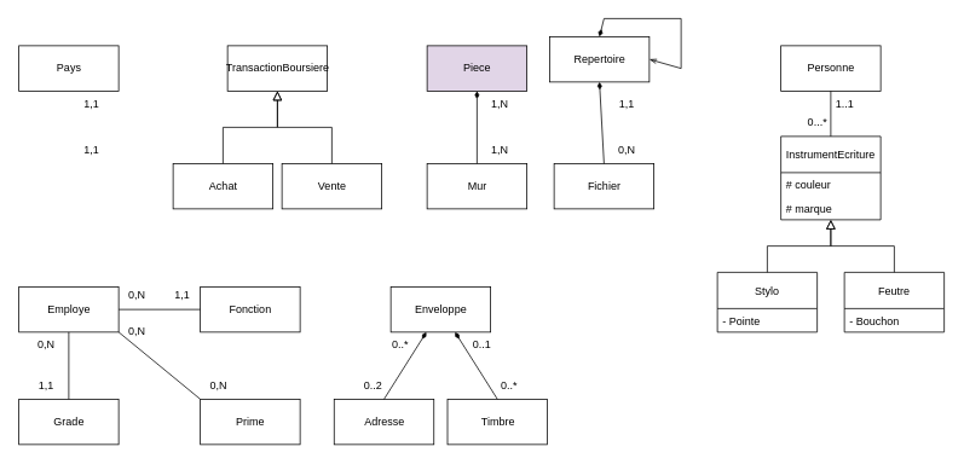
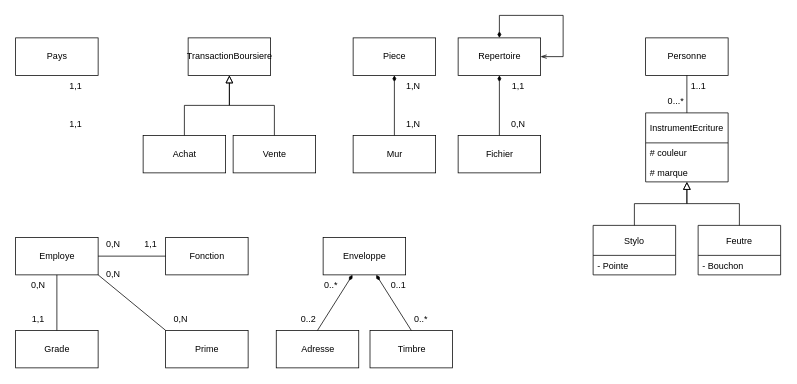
  <mxCell id="0" />
  <mxCell id="1" parent="0" />
  <mxCell id="2" value="Pays" style="html=1;" vertex="1" parent="1"><mxGeometry x="20" y="50" width="110" height="50" as="geometry" /></mxCell>
  <mxCell id="3" value="1,1" style="text;html=1;align=center;verticalAlign=middle;resizable=0;points=[];autosize=1;strokeColor=none;fillColor=none;" vertex="1" parent="1"><mxGeometry x="80" y="100" width="40" height="30" as="geometry" /></mxCell>
  <mxCell id="4" value="1,1" style="text;html=1;align=center;verticalAlign=middle;resizable=0;points=[];autosize=1;strokeColor=none;fillColor=none;" vertex="1" parent="1"><mxGeometry x="80" y="150" width="40" height="30" as="geometry" /></mxCell>
  <mxCell id="5" value="TransactionBoursiere" style="html=1;" vertex="1" parent="1"><mxGeometry x="250" y="50" width="110" height="50" as="geometry" /></mxCell>
  <mxCell id="6" value="Achat" style="html=1;" vertex="1" parent="1"><mxGeometry x="190" y="180" width="110" height="50" as="geometry" /></mxCell>
  <mxCell id="7" value="Vente" style="html=1;" vertex="1" parent="1"><mxGeometry x="310" y="180" width="110" height="50" as="geometry" /></mxCell>
  <mxCell id="8" value="" style="edgeStyle=elbowEdgeStyle;elbow=vertical;endArrow=block;html=1;curved=0;rounded=0;endSize=8;startSize=8;exitX=0.5;exitY=0;exitDx=0;exitDy=0;endFill=0;" edge="1" parent="1" source="6" target="5"><mxGeometry width="50" height="50" relative="1" as="geometry"><mxPoint x="185" y="200" as="sourcePoint" /><mxPoint x="245" y="140" as="targetPoint" /></mxGeometry></mxCell>
  <mxCell id="9" value="" style="edgeStyle=elbowEdgeStyle;elbow=vertical;endArrow=block;html=1;curved=0;rounded=0;endSize=8;startSize=8;endFill=0;" edge="1" parent="1" source="7" target="5"><mxGeometry width="50" height="50" relative="1" as="geometry"><mxPoint x="255" y="190" as="sourcePoint" /><mxPoint x="310" y="100" as="targetPoint" /></mxGeometry></mxCell>
- <mxCell id="10" value="Piece" style="html=1;fillColor=#e1d5e7;" vertex="1" parent="1"><mxGeometry x="470" y="50" width="110" height="50" as="geometry" /></mxCell>
+ <mxCell id="10" value="Piece" style="html=1;" vertex="1" parent="1"><mxGeometry x="470" y="50" width="110" height="50" as="geometry" /></mxCell>
  <mxCell id="11" value="Mur" style="html=1;" vertex="1" parent="1"><mxGeometry x="470" y="180" width="110" height="50" as="geometry" /></mxCell>
  <mxCell id="12" value="" style="endArrow=none;html=1;rounded=0;exitX=0.5;exitY=1;exitDx=0;exitDy=0;entryX=0.5;entryY=0;entryDx=0;entryDy=0;startArrow=diamondThin;startFill=1;strokeWidth=1;" edge="1" parent="1" source="10" target="11"><mxGeometry relative="1" as="geometry"><mxPoint x="530" y="330" as="sourcePoint" /><mxPoint x="690" y="330" as="targetPoint" /></mxGeometry></mxCell>
  <mxCell id="13" value="1,N" style="text;html=1;align=center;verticalAlign=middle;resizable=0;points=[];autosize=1;strokeColor=none;fillColor=none;" vertex="1" parent="1"><mxGeometry x="530" y="100" width="40" height="30" as="geometry" /></mxCell>
  <mxCell id="14" value="1,N" style="text;html=1;align=center;verticalAlign=middle;resizable=0;points=[];autosize=1;strokeColor=none;fillColor=none;" vertex="1" parent="1"><mxGeometry x="530" y="150" width="40" height="30" as="geometry" /></mxCell>
- <mxCell id="15" value="Repertoire" style="html=1;" vertex="1" parent="1"><mxGeometry x="605" y="40" width="110" height="50" as="geometry" /></mxCell>
+ <mxCell id="15" value="Repertoire" style="html=1;" vertex="1" parent="1"><mxGeometry x="610" y="50" width="110" height="50" as="geometry" /></mxCell>
  <mxCell id="16" value="Fichier" style="html=1;" vertex="1" parent="1"><mxGeometry x="610" y="180" width="110" height="50" as="geometry" /></mxCell>
  <mxCell id="17" value="" style="endArrow=none;html=1;rounded=0;exitX=0.5;exitY=1;exitDx=0;exitDy=0;entryX=0.5;entryY=0;entryDx=0;entryDy=0;startArrow=diamondThin;startFill=1;strokeWidth=1;" edge="1" parent="1" source="15" target="16"><mxGeometry relative="1" as="geometry"><mxPoint x="670" y="330" as="sourcePoint" /><mxPoint x="830" y="330" as="targetPoint" /></mxGeometry></mxCell>
  <mxCell id="18" value="1,1" style="text;html=1;align=center;verticalAlign=middle;resizable=0;points=[];autosize=1;strokeColor=none;fillColor=none;" vertex="1" parent="1"><mxGeometry x="670" y="100" width="40" height="30" as="geometry" /></mxCell>
  <mxCell id="19" value="0,N" style="text;html=1;align=center;verticalAlign=middle;resizable=0;points=[];autosize=1;strokeColor=none;fillColor=none;" vertex="1" parent="1"><mxGeometry x="670" y="150" width="40" height="30" as="geometry" /></mxCell>
  <mxCell id="20" value="Personne" style="html=1;" vertex="1" parent="1"><mxGeometry x="860" y="50" width="110" height="50" as="geometry" /></mxCell>
  <mxCell id="21" value="InstrumentEcriture" style="swimlane;fontStyle=0;childLayout=stackLayout;horizontal=1;startSize=40;fillColor=none;horizontalStack=0;resizeParent=1;resizeParentMax=0;resizeLast=0;collapsible=1;marginBottom=0;" vertex="1" parent="1"><mxGeometry x="860" y="150" width="110" height="92" as="geometry" /></mxCell>
  <mxCell id="22" value="# couleur" style="text;strokeColor=none;fillColor=none;align=left;verticalAlign=top;spacingLeft=4;spacingRight=4;overflow=hidden;rotatable=0;points=[[0,0.5],[1,0.5]];portConstraint=eastwest;" vertex="1" parent="21"><mxGeometry y="40" width="110" height="26" as="geometry" /></mxCell>
  <mxCell id="23" value="# marque" style="text;strokeColor=none;fillColor=none;align=left;verticalAlign=top;spacingLeft=4;spacingRight=4;overflow=hidden;rotatable=0;points=[[0,0.5],[1,0.5]];portConstraint=eastwest;" vertex="1" parent="21"><mxGeometry y="66" width="110" height="26" as="geometry" /></mxCell>
  <mxCell id="24" value="Stylo" style="swimlane;fontStyle=0;childLayout=stackLayout;horizontal=1;startSize=40;fillColor=none;horizontalStack=0;resizeParent=1;resizeParentMax=0;resizeLast=0;collapsible=1;marginBottom=0;" vertex="1" parent="1"><mxGeometry x="790" y="300" width="110" height="66" as="geometry" /></mxCell>
  <mxCell id="25" value="- Pointe" style="text;strokeColor=none;fillColor=none;align=left;verticalAlign=top;spacingLeft=4;spacingRight=4;overflow=hidden;rotatable=0;points=[[0,0.5],[1,0.5]];portConstraint=eastwest;" vertex="1" parent="24"><mxGeometry y="40" width="110" height="26" as="geometry" /></mxCell>
  <mxCell id="26" value="Feutre" style="swimlane;fontStyle=0;childLayout=stackLayout;horizontal=1;startSize=40;fillColor=none;horizontalStack=0;resizeParent=1;resizeParentMax=0;resizeLast=0;collapsible=1;marginBottom=0;" vertex="1" parent="1"><mxGeometry x="930" y="300" width="110" height="66" as="geometry" /></mxCell>
  <mxCell id="27" value="- Bouchon" style="text;strokeColor=none;fillColor=none;align=left;verticalAlign=top;spacingLeft=4;spacingRight=4;overflow=hidden;rotatable=0;points=[[0,0.5],[1,0.5]];portConstraint=eastwest;" vertex="1" parent="26"><mxGeometry y="40" width="110" height="26" as="geometry" /></mxCell>
  <mxCell id="28" value="" style="edgeStyle=elbowEdgeStyle;elbow=vertical;endArrow=block;html=1;curved=0;rounded=0;endSize=8;startSize=8;endFill=0;exitX=0.5;exitY=0;exitDx=0;exitDy=0;" edge="1" parent="1" source="26" target="23"><mxGeometry width="50" height="50" relative="1" as="geometry"><mxPoint x="1060" y="280" as="sourcePoint" /><mxPoint x="1000" y="200" as="targetPoint" /></mxGeometry></mxCell>
  <mxCell id="29" value="" style="edgeStyle=elbowEdgeStyle;elbow=vertical;endArrow=block;html=1;curved=0;rounded=0;endSize=8;startSize=8;endFill=0;exitX=0.5;exitY=0;exitDx=0;exitDy=0;" edge="1" parent="1" source="24" target="21"><mxGeometry width="50" height="50" relative="1" as="geometry"><mxPoint x="995" y="310" as="sourcePoint" /><mxPoint x="920" y="240" as="targetPoint" /></mxGeometry></mxCell>
  <mxCell id="30" value="" style="endArrow=none;html=1;rounded=0;strokeWidth=1;exitX=0.5;exitY=1;exitDx=0;exitDy=0;" edge="1" parent="1" source="20" target="21"><mxGeometry relative="1" as="geometry"><mxPoint x="630" y="330" as="sourcePoint" /><mxPoint x="790" y="330" as="targetPoint" /></mxGeometry></mxCell>
  <mxCell id="31" value="1..1" style="text;html=1;align=center;verticalAlign=middle;resizable=0;points=[];autosize=1;strokeColor=none;fillColor=none;" vertex="1" parent="1"><mxGeometry x="910" y="100" width="40" height="30" as="geometry" /></mxCell>
  <mxCell id="32" value="0...*" style="text;html=1;align=center;verticalAlign=middle;resizable=0;points=[];autosize=1;strokeColor=none;fillColor=none;" vertex="1" parent="1"><mxGeometry x="880" y="120" width="40" height="30" as="geometry" /></mxCell>
  <mxCell id="33" value="" style="endArrow=openThin;html=1;rounded=0;entryX=1;entryY=0.5;entryDx=0;entryDy=0;startArrow=diamondThin;startFill=1;strokeWidth=1;exitX=0.5;exitY=0;exitDx=0;exitDy=0;endFill=0;" edge="1" parent="1" source="15" target="15"><mxGeometry relative="1" as="geometry"><mxPoint x="750" as="sourcePoint" y="0" /><mxPoint x="750" y="90" as="targetPoint" /><Array as="points"><mxPoint x="665" y="20" /><mxPoint x="750" y="20" /><mxPoint x="750" y="75" /></Array></mxGeometry></mxCell>
  <mxCell id="34" value="Employe" style="html=1;" vertex="1" parent="1"><mxGeometry x="20" y="316" width="110" height="50" as="geometry" /></mxCell>
  <mxCell id="35" value="Fonction" style="html=1;" vertex="1" parent="1"><mxGeometry x="220" y="316" width="110" height="50" as="geometry" /></mxCell>
  <mxCell id="36" value="Grade" style="html=1;" vertex="1" parent="1"><mxGeometry x="20" y="440" width="110" height="50" as="geometry" /></mxCell>
  <mxCell id="37" value="Prime" style="html=1;" vertex="1" parent="1"><mxGeometry x="220" y="440" width="110" height="50" as="geometry" /></mxCell>
  <mxCell id="38" value="" style="endArrow=none;html=1;rounded=0;entryX=1;entryY=0.5;entryDx=0;entryDy=0;startArrow=none;startFill=0;strokeWidth=1;" edge="1" parent="1" source="35" target="34"><mxGeometry relative="1" as="geometry"><mxPoint x="160" y="310" as="sourcePoint" /><mxPoint x="160" y="390" as="targetPoint" /></mxGeometry></mxCell>
  <mxCell id="39" value="" style="endArrow=none;html=1;rounded=0;startArrow=none;startFill=0;strokeWidth=1;entryX=0.5;entryY=1;entryDx=0;entryDy=0;" edge="1" parent="1" source="36" target="34"><mxGeometry relative="1" as="geometry"><mxPoint x="170" y="434" as="sourcePoint" /><mxPoint x="170" y="360" as="targetPoint" /></mxGeometry></mxCell>
  <mxCell id="40" value="" style="endArrow=none;html=1;rounded=0;startArrow=none;startFill=0;strokeWidth=1;entryX=1;entryY=1;entryDx=0;entryDy=0;exitX=0;exitY=0;exitDx=0;exitDy=0;" edge="1" parent="1" source="37" target="34"><mxGeometry relative="1" as="geometry"><mxPoint x="295" y="460" as="sourcePoint" /><mxPoint x="295" y="386" as="targetPoint" /></mxGeometry></mxCell>
  <mxCell id="41" value="0,N" style="text;html=1;align=center;verticalAlign=middle;resizable=0;points=[];autosize=1;strokeColor=none;fillColor=none;" vertex="1" parent="1"><mxGeometry x="30" y="365" width="40" height="30" as="geometry" /></mxCell>
  <mxCell id="42" value="1,1" style="text;html=1;align=center;verticalAlign=middle;resizable=0;points=[];autosize=1;strokeColor=none;fillColor=none;" vertex="1" parent="1"><mxGeometry x="30" y="410" width="40" height="30" as="geometry" /></mxCell>
  <mxCell id="43" value="0,N" style="text;html=1;align=center;verticalAlign=middle;resizable=0;points=[];autosize=1;strokeColor=none;fillColor=none;" vertex="1" parent="1"><mxGeometry x="220" y="410" width="40" height="30" as="geometry" /></mxCell>
  <mxCell id="44" value="0,N" style="text;html=1;align=center;verticalAlign=middle;resizable=0;points=[];autosize=1;strokeColor=none;fillColor=none;" vertex="1" parent="1"><mxGeometry x="130" y="350" width="40" height="30" as="geometry" /></mxCell>
  <mxCell id="45" value="0,N" style="text;html=1;align=center;verticalAlign=middle;resizable=0;points=[];autosize=1;strokeColor=none;fillColor=none;" vertex="1" parent="1"><mxGeometry x="130" y="310" width="40" height="30" as="geometry" /></mxCell>
  <mxCell id="46" value="1,1" style="text;html=1;align=center;verticalAlign=middle;resizable=0;points=[];autosize=1;strokeColor=none;fillColor=none;" vertex="1" parent="1"><mxGeometry x="180" y="310" width="40" height="30" as="geometry" /></mxCell>
  <mxCell id="47" value="Enveloppe" style="html=1;" vertex="1" parent="1"><mxGeometry x="430" y="316" width="110" height="50" as="geometry" /></mxCell>
  <mxCell id="48" value="Adresse" style="html=1;" vertex="1" parent="1"><mxGeometry x="367.5" y="440" width="110" height="50" as="geometry" /></mxCell>
  <mxCell id="49" value="" style="endArrow=none;html=1;rounded=0;entryX=0.5;entryY=0;entryDx=0;entryDy=0;startArrow=diamondThin;startFill=1;strokeWidth=1;" edge="1" parent="1" source="47" target="48"><mxGeometry relative="1" as="geometry"><mxPoint x="450" y="596" as="sourcePoint" /><mxPoint x="610" y="596" as="targetPoint" /></mxGeometry></mxCell>
  <mxCell id="50" value="0..*" style="text;html=1;align=center;verticalAlign=middle;resizable=0;points=[];autosize=1;strokeColor=none;fillColor=none;" vertex="1" parent="1"><mxGeometry x="420" y="365" width="40" height="30" as="geometry" /></mxCell>
  <mxCell id="51" value="0..2" style="text;html=1;align=center;verticalAlign=middle;resizable=0;points=[];autosize=1;strokeColor=none;fillColor=none;" vertex="1" parent="1"><mxGeometry x="390" y="410" width="40" height="30" as="geometry" /></mxCell>
  <mxCell id="52" value="Timbre" style="html=1;" vertex="1" parent="1"><mxGeometry x="492.5" y="440" width="110" height="50" as="geometry" /></mxCell>
  <mxCell id="53" value="" style="endArrow=none;html=1;rounded=0;entryX=0.5;entryY=0;entryDx=0;entryDy=0;startArrow=diamondThin;startFill=1;strokeWidth=1;" edge="1" parent="1" source="47" target="52"><mxGeometry relative="1" as="geometry"><mxPoint x="479.217" y="376" as="sourcePoint" /><mxPoint x="432.5" y="450" as="targetPoint" /></mxGeometry></mxCell>
  <mxCell id="54" value="0..1" style="text;html=1;align=center;verticalAlign=middle;resizable=0;points=[];autosize=1;strokeColor=none;fillColor=none;" vertex="1" parent="1"><mxGeometry x="510" y="365" width="40" height="30" as="geometry" /></mxCell>
  <mxCell id="55" value="0..*" style="text;html=1;align=center;verticalAlign=middle;resizable=0;points=[];autosize=1;strokeColor=none;fillColor=none;" vertex="1" parent="1"><mxGeometry x="540" y="410" width="40" height="30" as="geometry" /></mxCell>
